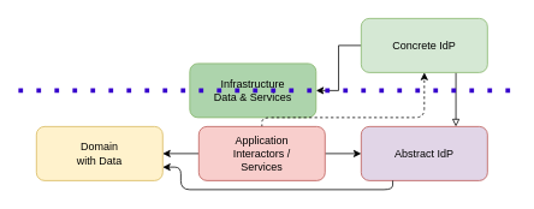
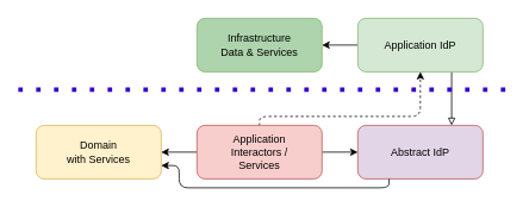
  <mxCell id="0" />
  <mxCell id="1" parent="0" />
  <mxCell id="2" style="edgeStyle=orthogonalEdgeStyle;rounded=0;orthogonalLoop=1;jettySize=auto;html=1;exitX=0;exitY=0.5;exitDx=0;exitDy=0;entryX=1;entryY=0.5;entryDx=0;entryDy=0;" edge="1" source="4" target="5" parent="1"><mxGeometry relative="1" as="geometry" /></mxCell>
  <mxCell id="3" style="edgeStyle=orthogonalEdgeStyle;rounded=0;orthogonalLoop=1;jettySize=auto;html=1;exitX=0.75;exitY=1;exitDx=0;exitDy=0;entryX=0.75;entryY=0;entryDx=0;entryDy=0;endArrow=block;endFill=0;" edge="1" source="4" target="6" parent="1"><mxGeometry relative="1" as="geometry" /></mxCell>
- <mxCell id="4" value="Concrete IdP" style="rounded=1;whiteSpace=wrap;html=1;fillColor=#D5E8D4;strokeColor=#82b366;" vertex="1" parent="1"><mxGeometry x="399.94" width="140" height="60" as="geometry" y="20" /></mxCell>
- <mxCell id="5" value="Infrastructure&lt;br&gt;Data &amp;amp; Services" style="rounded=1;whiteSpace=wrap;html=1;fillColor=#ADD4AC;strokeColor=#82b366;gradientColor=none;" vertex="1" parent="1"><mxGeometry x="209.91" y="70" width="140" height="60" as="geometry" /></mxCell>
+ <mxCell id="4" value="Application IdP" style="rounded=1;whiteSpace=wrap;html=1;fillColor=#D5E8D4;strokeColor=#82b366;" vertex="1" parent="1"><mxGeometry x="399.94" width="140" height="60" as="geometry" y="20" /></mxCell>
+ <mxCell id="5" value="Infrastructure&lt;br&gt;Data &amp;amp; Services" style="rounded=1;whiteSpace=wrap;html=1;fillColor=#ADD4AC;strokeColor=#82b366;gradientColor=none;" vertex="1" parent="1"><mxGeometry x="219.91" width="140" height="60" as="geometry" y="20" /></mxCell>
  <mxCell id="6" value="Abstract IdP" style="rounded=1;whiteSpace=wrap;html=1;fillColor=#e1d5e7;strokeColor=#b85450;" vertex="1" parent="1"><mxGeometry x="399.94" y="140" width="140" height="60" as="geometry" /></mxCell>
  <mxCell id="7" style="edgeStyle=orthogonalEdgeStyle;rounded=0;orthogonalLoop=1;jettySize=auto;html=1;exitX=1;exitY=0.5;exitDx=0;exitDy=0;entryX=0;entryY=0.5;entryDx=0;entryDy=0;" edge="1" source="10" target="6" parent="1"><mxGeometry relative="1" as="geometry" /></mxCell>
  <mxCell id="8" style="edgeStyle=orthogonalEdgeStyle;rounded=1;orthogonalLoop=1;jettySize=auto;html=1;exitX=0.5;exitY=0;exitDx=0;exitDy=0;entryX=0.5;entryY=1;entryDx=0;entryDy=0;curved=0;dashed=1;flowAnimation=1;flowAnimationDirection=reverse;" edge="1" source="10" target="4" parent="1"><mxGeometry relative="1" as="geometry"><Array as="points"><mxPoint x="290" y="130" /><mxPoint x="470" y="130" /></Array></mxGeometry></mxCell>
  <mxCell id="9" style="edgeStyle=orthogonalEdgeStyle;rounded=0;orthogonalLoop=1;jettySize=auto;html=1;exitX=0;exitY=0.5;exitDx=0;exitDy=0;entryX=1;entryY=0.5;entryDx=0;entryDy=0;" edge="1" source="10" target="12" parent="1"><mxGeometry relative="1" as="geometry" /></mxCell>
  <mxCell id="10" value="Application&lt;br&gt;Interactors /&lt;br&gt;Services" style="rounded=1;whiteSpace=wrap;html=1;fillColor=#f8cecc;strokeColor=#b85450;" vertex="1" parent="1"><mxGeometry x="219.91" y="140" width="140" height="60" as="geometry" /></mxCell>
  <mxCell id="11" style="edgeStyle=orthogonalEdgeStyle;rounded=1;orthogonalLoop=1;jettySize=auto;html=1;exitX=0.25;exitY=1;exitDx=0;exitDy=0;entryX=1;entryY=0.75;entryDx=0;entryDy=0;curved=0;" edge="1" source="6" target="12" parent="1"><mxGeometry relative="1" as="geometry"><Array as="points"><mxPoint x="435" y="210" /><mxPoint x="200" y="210" /><mxPoint x="200" y="185" /></Array></mxGeometry></mxCell>
- <mxCell id="12" value="Domain&lt;br&gt;with Data" style="rounded=1;whiteSpace=wrap;html=1;fillColor=#fff2cc;strokeColor=#d6b656;" vertex="1" parent="1"><mxGeometry x="39.91" y="140" width="140" height="60" as="geometry" /></mxCell>
+ <mxCell id="12" value="Domain&lt;br&gt;with Services" style="rounded=1;whiteSpace=wrap;html=1;fillColor=#fff2cc;strokeColor=#d6b656;" vertex="1" parent="1"><mxGeometry x="39.91" y="140" width="140" height="60" as="geometry" /></mxCell>
  <mxCell id="13" value="" style="endArrow=none;dashed=1;html=1;dashPattern=1 3;strokeWidth=5;rounded=0;fillColor=#6a00ff;strokeColor=#3700CC;" edge="1" parent="1"><mxGeometry width="50" height="50" relative="1" as="geometry"><mxPoint x="20" y="100" as="sourcePoint" /><mxPoint x="570" y="100" as="targetPoint" /></mxGeometry></mxCell>
